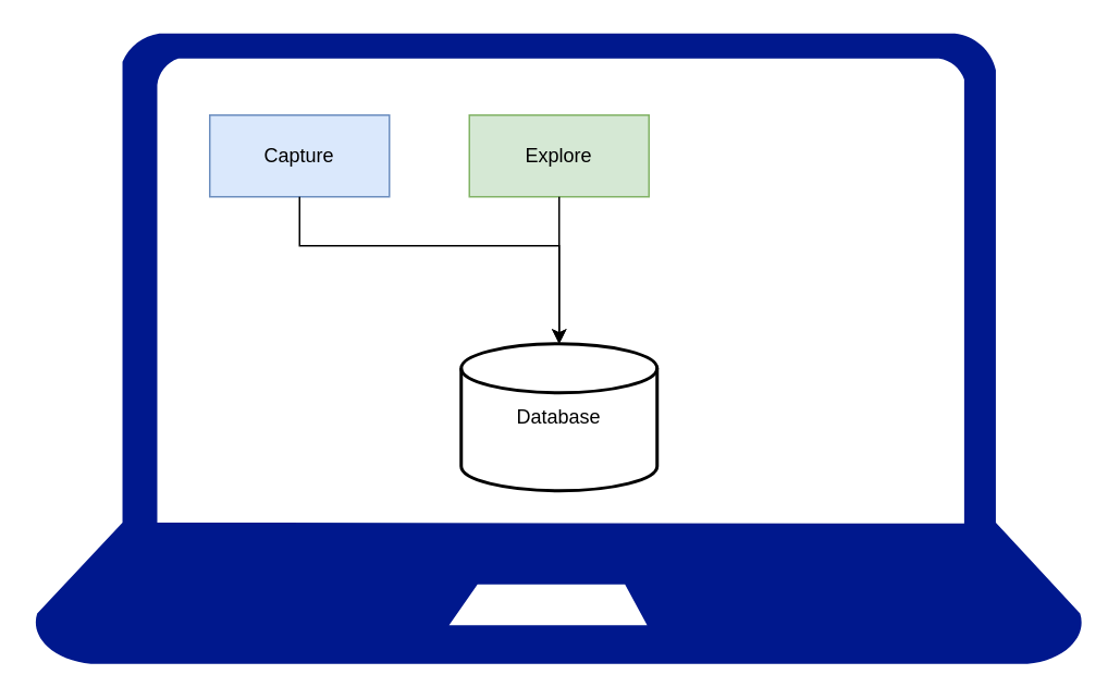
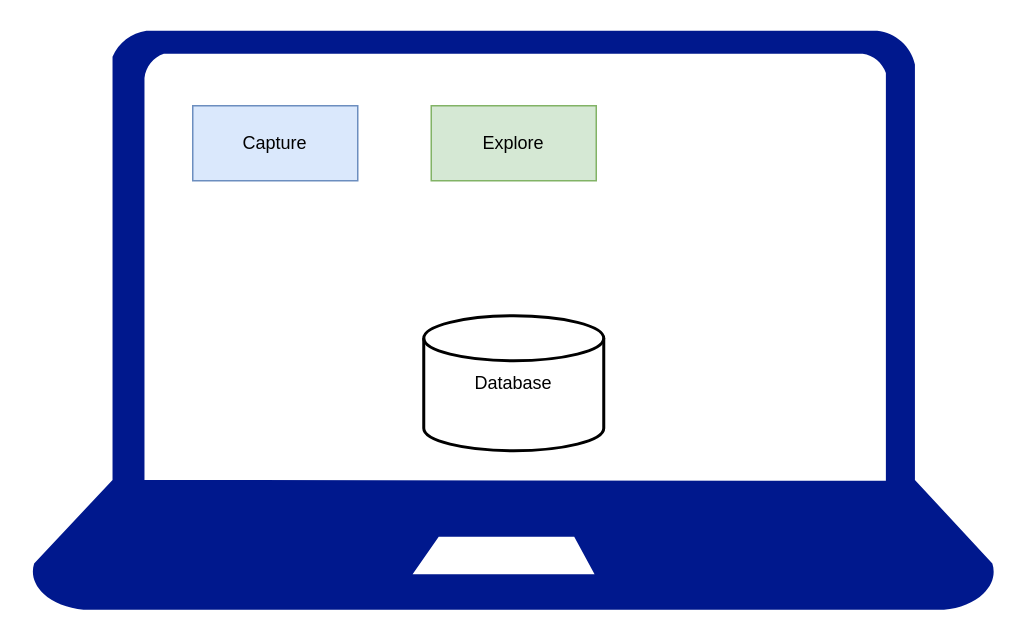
  <mxCell id="0" />
  <mxCell id="1" parent="0" />
  <mxCell id="2" value="" style="sketch=0;aspect=fixed;pointerEvents=1;shadow=0;dashed=0;html=1;strokeColor=none;labelPosition=center;verticalLabelPosition=bottom;verticalAlign=top;align=center;fillColor=#00188D;shape=mxgraph.azure.laptop" vertex="1" parent="1"><mxGeometry x="20" y="20" width="643.33" height="386" as="geometry" /></mxCell>
  <mxCell id="3" value="Database" style="strokeWidth=2;html=1;shape=mxgraph.flowchart.database;whiteSpace=wrap;" vertex="1" parent="1"><mxGeometry x="282" y="210" width="120" height="90" as="geometry" /></mxCell>
  <mxCell id="4" value="Capture" style="rounded=0;whiteSpace=wrap;html=1;fillColor=#dae8fc;strokeColor=#6c8ebf;" vertex="1" parent="1"><mxGeometry x="128" y="70" width="110" height="50" as="geometry" /></mxCell>
  <mxCell id="5" value="Explore" style="rounded=0;whiteSpace=wrap;html=1;fillColor=#d5e8d4;strokeColor=#82b366;" vertex="1" parent="1"><mxGeometry x="287" y="70" width="110" height="50" as="geometry" /></mxCell>
- <mxCell id="6" style="edgeStyle=orthogonalEdgeStyle;rounded=0;orthogonalLoop=1;jettySize=auto;html=1;entryX=0.5;entryY=0;entryDx=0;entryDy=0;entryPerimeter=0;" edge="1" parent="1" source="4" target="3"><mxGeometry relative="1" as="geometry"><Array as="points"><mxPoint x="183" y="150" /><mxPoint x="342" y="150" /></Array></mxGeometry></mxCell>
- <mxCell id="7" style="edgeStyle=orthogonalEdgeStyle;rounded=0;orthogonalLoop=1;jettySize=auto;html=1;entryX=0.5;entryY=0;entryDx=0;entryDy=0;entryPerimeter=0;" edge="1" parent="1" source="5" target="3"><mxGeometry relative="1" as="geometry" /></mxCell>
